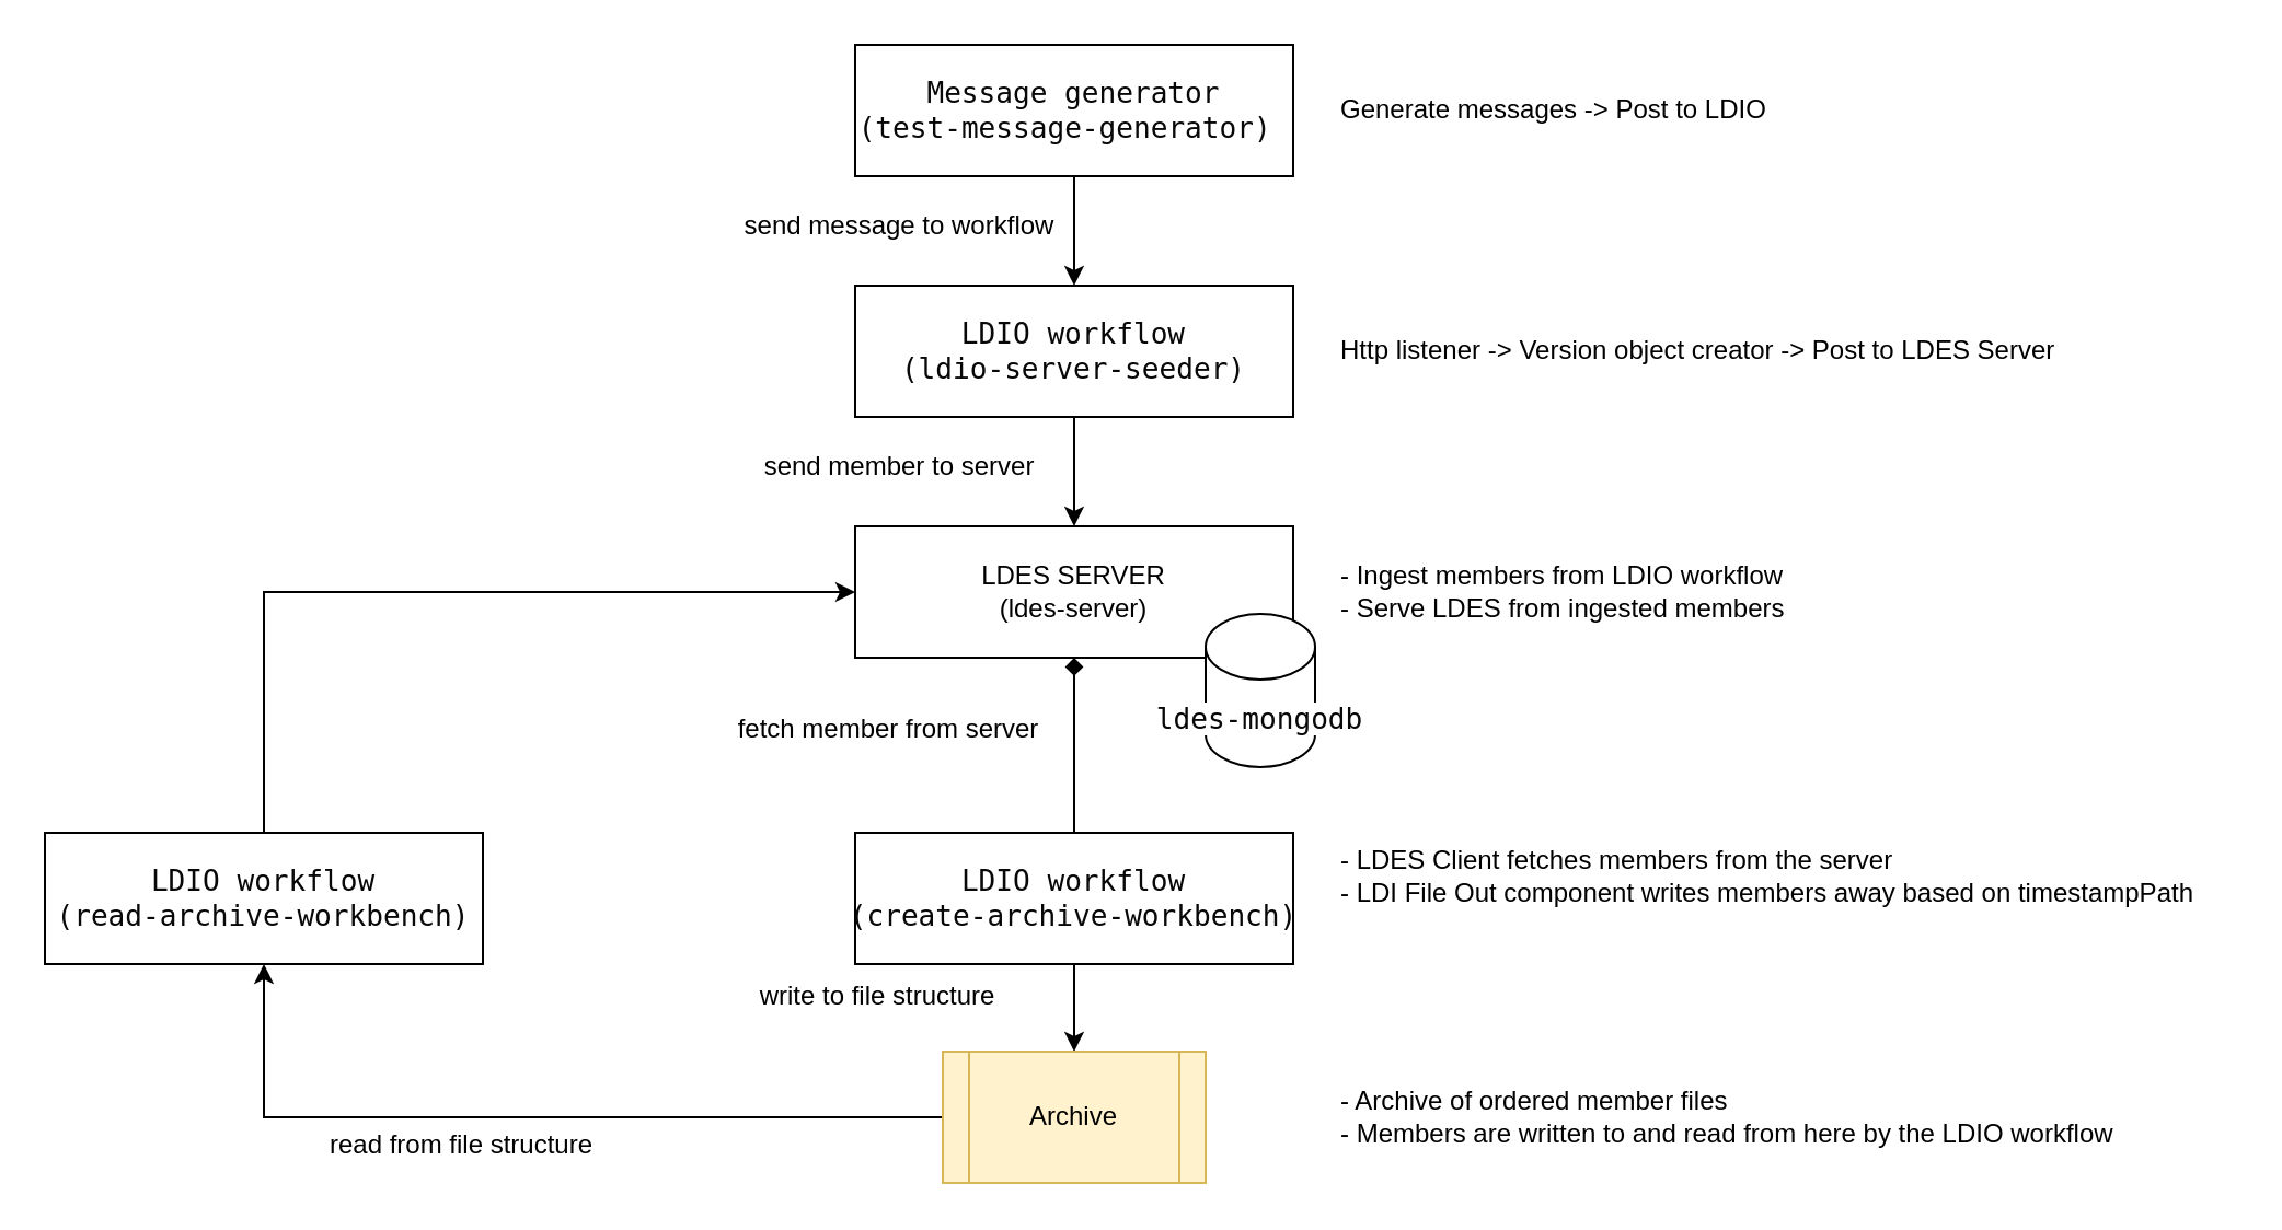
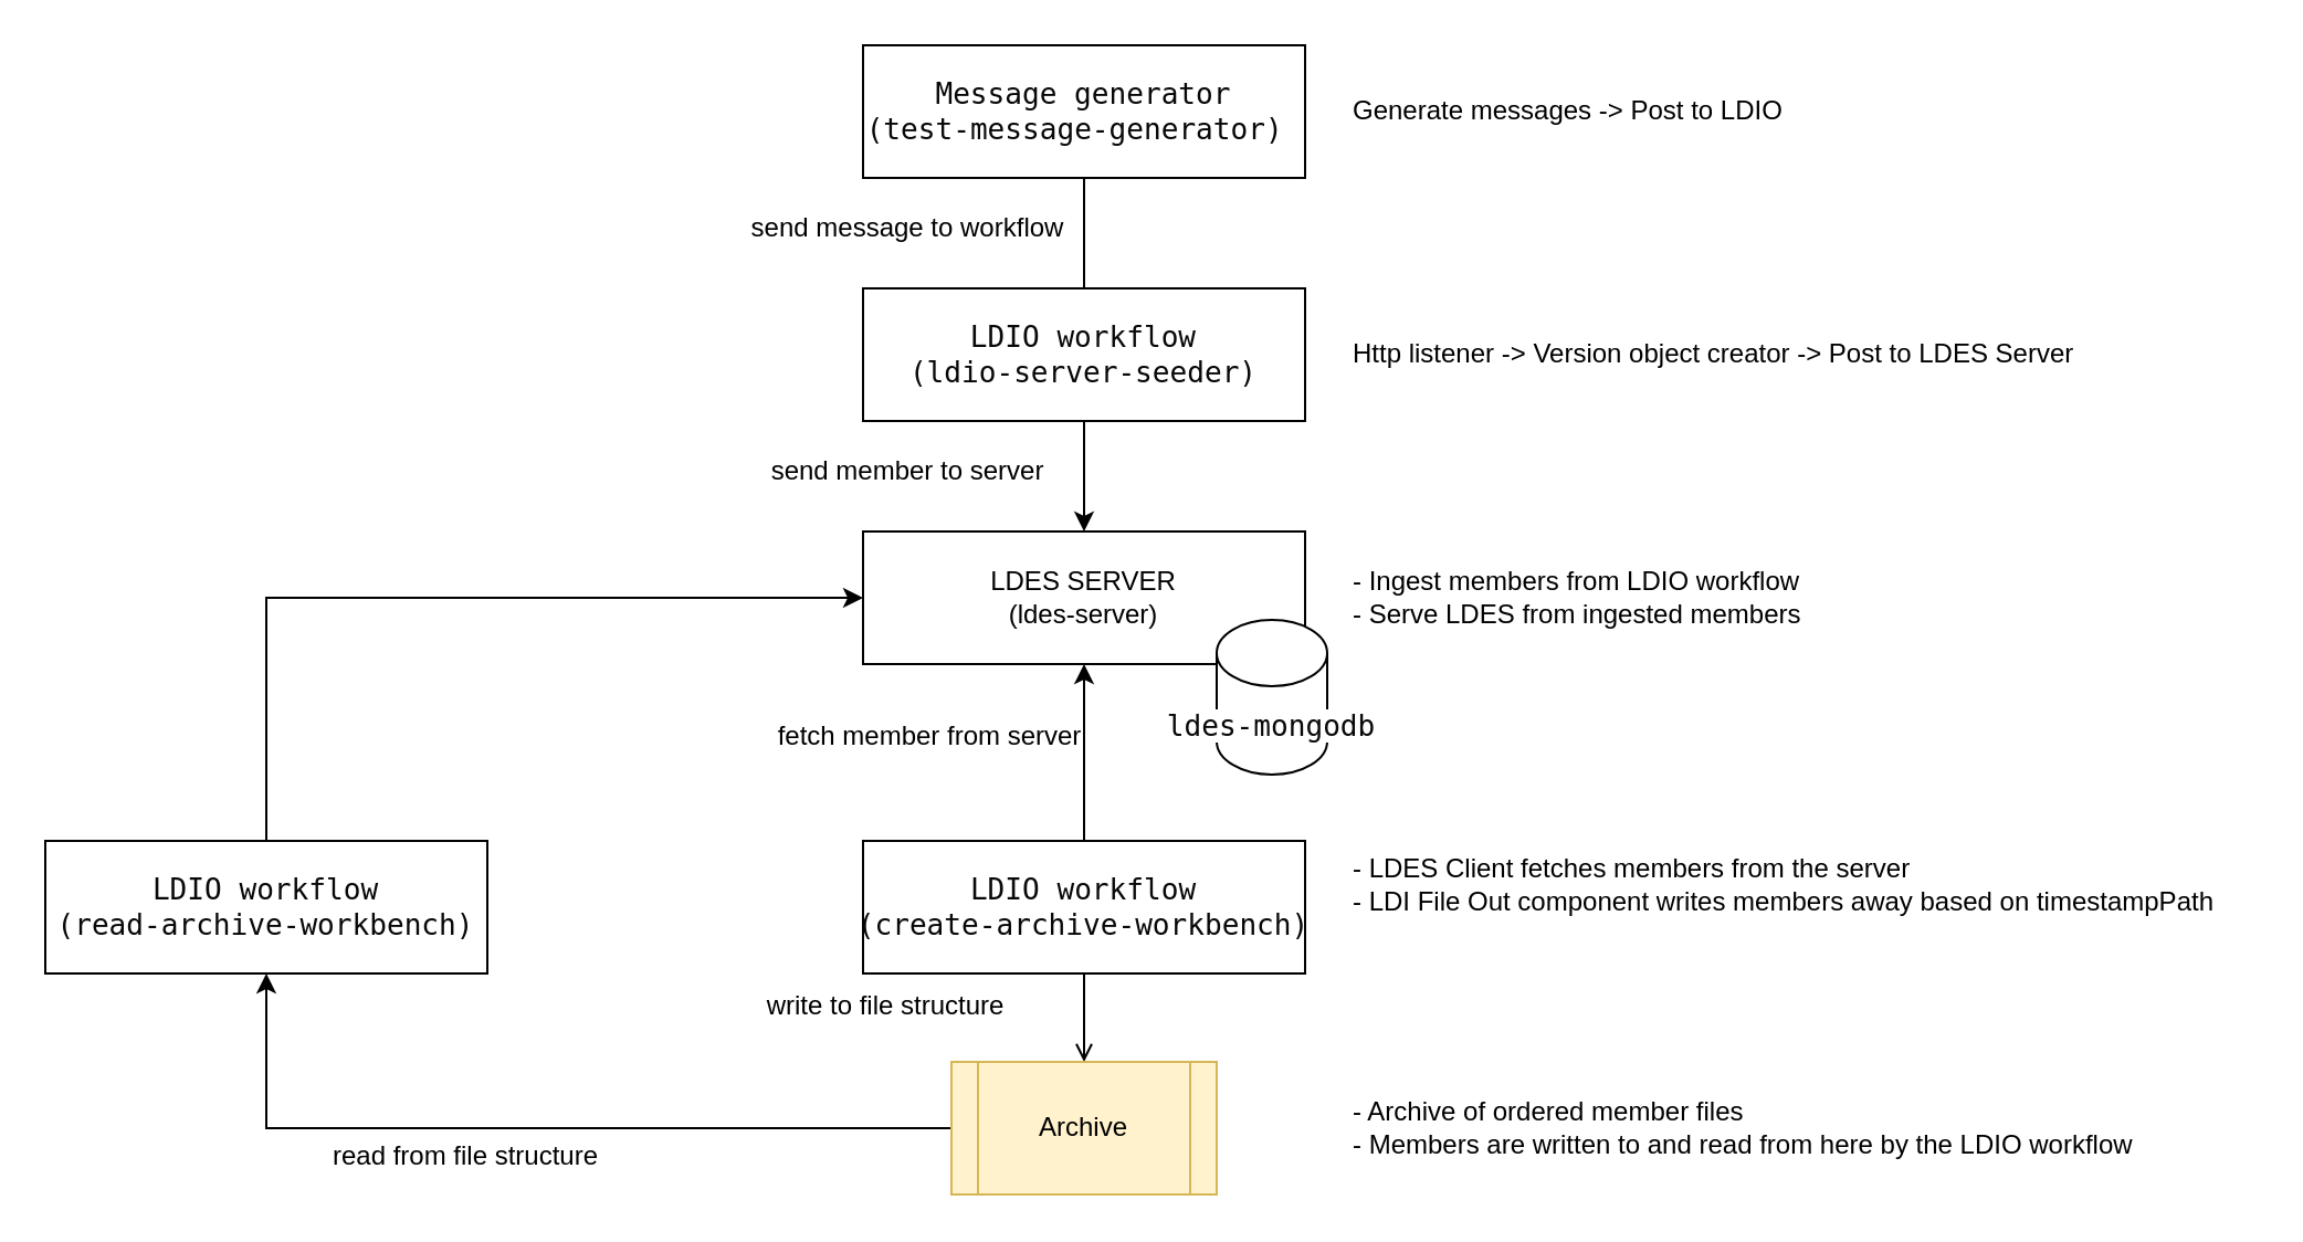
  <mxCell id="0" />
  <mxCell id="1" parent="0" />
- <mxCell id="2" style="edgeStyle=orthogonalEdgeStyle;rounded=0;orthogonalLoop=1;jettySize=auto;html=1;" parent="1" source="3" target="5" edge="1"><mxGeometry relative="1" as="geometry" /></mxCell>
+ <mxCell id="2" style="edgeStyle=orthogonalEdgeStyle;rounded=0;orthogonalLoop=1;jettySize=auto;html=1;endArrow=none;" parent="1" source="3" target="5" edge="1"><mxGeometry relative="1" as="geometry" /></mxCell>
  <mxCell id="3" value="&lt;div style=&quot;background-color:#ffffff;color:#080808;font-family:'JetBrains Mono',monospace;font-size:9.8pt;&quot;&gt;&lt;pre&gt;Message generator&lt;br&gt;(test-message-generator) &lt;/pre&gt;&lt;/div&gt;" style="rounded=0;whiteSpace=wrap;html=1;" parent="1" vertex="1"><mxGeometry x="390" y="20" width="200" height="60" as="geometry" /></mxCell>
  <mxCell id="4" style="edgeStyle=orthogonalEdgeStyle;rounded=0;orthogonalLoop=1;jettySize=auto;html=1;entryX=0.5;entryY=0;entryDx=0;entryDy=0;" parent="1" source="5" target="8" edge="1"><mxGeometry relative="1" as="geometry" /></mxCell>
  <mxCell id="5" value="&lt;div style=&quot;background-color:#ffffff;color:#080808;font-family:'JetBrains Mono',monospace;font-size:9.8pt;&quot;&gt;&lt;pre&gt;LDIO workflow&lt;br&gt;(ldio-server-seeder)&lt;/pre&gt;&lt;/div&gt;" style="rounded=0;whiteSpace=wrap;html=1;" parent="1" vertex="1"><mxGeometry x="390" y="130" width="200" height="60" as="geometry" /></mxCell>
  <mxCell id="6" value="&lt;div align=&quot;left&quot;&gt;Http listener -&amp;gt; Version object creator -&amp;gt; Post to LDES Server&lt;/div&gt;" style="text;html=1;align=left;verticalAlign=middle;resizable=0;points=[];autosize=1;strokeColor=none;fillColor=none;" parent="1" vertex="1"><mxGeometry x="610" y="145" width="350" height="30" as="geometry" /></mxCell>
  <mxCell id="7" value="&lt;div align=&quot;left&quot;&gt;Generate messages -&amp;gt; Post to LDIO&lt;/div&gt;" style="text;html=1;align=left;verticalAlign=middle;resizable=0;points=[];autosize=1;strokeColor=none;fillColor=none;" parent="1" vertex="1"><mxGeometry x="610" y="35" width="220" height="30" as="geometry" /></mxCell>
  <mxCell id="8" value="&lt;div&gt;LDES SERVER&lt;/div&gt;&lt;div&gt;(ldes-server)&lt;/div&gt;" style="rounded=0;whiteSpace=wrap;html=1;" parent="1" vertex="1"><mxGeometry x="390" y="240" width="200" height="60" as="geometry" /></mxCell>
  <mxCell id="9" value="&lt;div align=&quot;left&quot;&gt;- Ingest members from LDIO workflow&lt;/div&gt;&lt;div align=&quot;left&quot;&gt;- Serve LDES from ingested members&lt;br&gt;&lt;/div&gt;" style="text;html=1;align=left;verticalAlign=middle;resizable=0;points=[];autosize=1;strokeColor=none;fillColor=none;" parent="1" vertex="1"><mxGeometry x="610" y="250" width="230" height="40" as="geometry" /></mxCell>
  <mxCell id="10" value="&lt;div style=&quot;background-color:#ffffff;color:#080808;font-family:'JetBrains Mono',monospace;font-size:9.8pt;&quot;&gt;&lt;pre&gt;ldes-mongodb&lt;/pre&gt;&lt;/div&gt;" style="shape=cylinder3;whiteSpace=wrap;html=1;boundedLbl=1;backgroundOutline=1;size=15;" parent="1" vertex="1"><mxGeometry x="550" y="280" width="50" height="70" as="geometry" /></mxCell>
  <mxCell id="11" value="send message to workflow" style="text;html=1;align=center;verticalAlign=middle;resizable=0;points=[];autosize=1;strokeColor=none;fillColor=none;" parent="1" vertex="1"><mxGeometry x="330" y="88" width="160" height="30" as="geometry" /></mxCell>
  <mxCell id="12" value="&lt;div&gt;send member to server&lt;/div&gt;" style="text;html=1;align=center;verticalAlign=middle;resizable=0;points=[];autosize=1;strokeColor=none;fillColor=none;" parent="1" vertex="1"><mxGeometry x="335" y="198" width="150" height="30" as="geometry" /></mxCell>
- <mxCell id="13" value="fetch member from server" style="text;html=1;align=center;verticalAlign=middle;resizable=0;points=[];autosize=1;strokeColor=none;fillColor=none;" parent="1" vertex="1"><mxGeometry x="325" y="318" width="160" height="30" as="geometry" /></mxCell>
- <mxCell id="14" style="edgeStyle=orthogonalEdgeStyle;rounded=0;orthogonalLoop=1;jettySize=auto;html=1;entryX=0.5;entryY=0;entryDx=0;entryDy=0;" edge="1" parent="1" source="16" target="19"><mxGeometry relative="1" as="geometry" /></mxCell>
- <mxCell id="15" style="edgeStyle=orthogonalEdgeStyle;rounded=0;orthogonalLoop=1;jettySize=auto;html=1;entryX=0.5;entryY=1;entryDx=0;entryDy=0;endArrow=diamond;" edge="1" parent="1" source="16" target="8"><mxGeometry relative="1" as="geometry" /></mxCell>
+ <mxCell id="13" value="fetch member from server" style="text;html=1;align=center;verticalAlign=middle;resizable=0;points=[];autosize=1;strokeColor=none;fillColor=none;" parent="1" vertex="1"><mxGeometry x="340" y="318" width="160" height="30" as="geometry" /></mxCell>
+ <mxCell id="14" style="edgeStyle=orthogonalEdgeStyle;rounded=0;orthogonalLoop=1;jettySize=auto;html=1;entryX=0.5;entryY=0;entryDx=0;entryDy=0;endArrow=open;" edge="1" parent="1" source="16" target="19"><mxGeometry relative="1" as="geometry" /></mxCell>
+ <mxCell id="15" style="edgeStyle=orthogonalEdgeStyle;rounded=0;orthogonalLoop=1;jettySize=auto;html=1;entryX=0.5;entryY=1;entryDx=0;entryDy=0;" edge="1" parent="1" source="16" target="8"><mxGeometry relative="1" as="geometry" /></mxCell>
  <mxCell id="16" value="&lt;div style=&quot;font-family: &amp;quot;JetBrains Mono&amp;quot;, monospace; font-size: 9.8pt;&quot;&gt;&lt;pre&gt;&lt;font color=&quot;#080808&quot;&gt;LDIO workflow&lt;br&gt;(create-archive-workbench)&lt;/font&gt;&lt;/pre&gt;&lt;/div&gt;" style="rounded=0;whiteSpace=wrap;html=1;" vertex="1" parent="1"><mxGeometry x="390" y="380" width="200" height="60" as="geometry" /></mxCell>
  <mxCell id="17" value="&lt;div align=&quot;left&quot;&gt;- LDES Client fetches members from the server&lt;/div&gt;&lt;div align=&quot;left&quot;&gt;- LDI File Out component writes members away based on timestampPath&lt;br&gt;&lt;/div&gt;" style="text;html=1;align=left;verticalAlign=middle;resizable=0;points=[];autosize=1;strokeColor=none;fillColor=none;" vertex="1" parent="1"><mxGeometry x="610" y="380" width="410" height="40" as="geometry" /></mxCell>
  <mxCell id="18" style="edgeStyle=orthogonalEdgeStyle;rounded=0;orthogonalLoop=1;jettySize=auto;html=1;entryX=0.5;entryY=1;entryDx=0;entryDy=0;" edge="1" parent="1" source="19" target="22"><mxGeometry relative="1" as="geometry" /></mxCell>
  <mxCell id="19" value="Archive" style="shape=process;whiteSpace=wrap;html=1;backgroundOutline=1;fillColor=#fff2cc;strokeColor=#d6b656;" vertex="1" parent="1"><mxGeometry x="430" y="480" width="120" height="60" as="geometry" /></mxCell>
  <mxCell id="20" value="&lt;div align=&quot;left&quot;&gt;- Archive of ordered member files&amp;nbsp;&lt;/div&gt;&lt;div align=&quot;left&quot;&gt;- Members are written to and read from here by the LDIO workflow&lt;/div&gt;" style="text;html=1;align=left;verticalAlign=middle;resizable=0;points=[];autosize=1;strokeColor=none;fillColor=none;" vertex="1" parent="1"><mxGeometry x="610" y="490" width="380" height="40" as="geometry" /></mxCell>
  <mxCell id="21" style="edgeStyle=orthogonalEdgeStyle;rounded=0;orthogonalLoop=1;jettySize=auto;html=1;entryX=0;entryY=0.5;entryDx=0;entryDy=0;exitX=0.5;exitY=0;exitDx=0;exitDy=0;" edge="1" parent="1" source="22" target="8"><mxGeometry relative="1" as="geometry" /></mxCell>
  <mxCell id="22" value="&lt;div style=&quot;font-family: &amp;quot;JetBrains Mono&amp;quot;, monospace; font-size: 9.8pt;&quot;&gt;&lt;pre&gt;&lt;font color=&quot;#080808&quot;&gt;LDIO workflow&lt;br&gt;(read-archive-workbench)&lt;/font&gt;&lt;/pre&gt;&lt;/div&gt;" style="rounded=0;whiteSpace=wrap;html=1;" vertex="1" parent="1"><mxGeometry x="20" y="380" width="200" height="60" as="geometry" /></mxCell>
  <mxCell id="23" value="write to file structure" style="text;html=1;align=center;verticalAlign=middle;resizable=0;points=[];autosize=1;strokeColor=none;fillColor=none;" vertex="1" parent="1"><mxGeometry x="335" y="440" width="130" height="30" as="geometry" /></mxCell>
  <mxCell id="24" value="read from file structure" style="text;html=1;align=center;verticalAlign=middle;resizable=0;points=[];autosize=1;strokeColor=none;fillColor=none;" vertex="1" parent="1"><mxGeometry x="140" y="508" width="140" height="30" as="geometry" /></mxCell>
